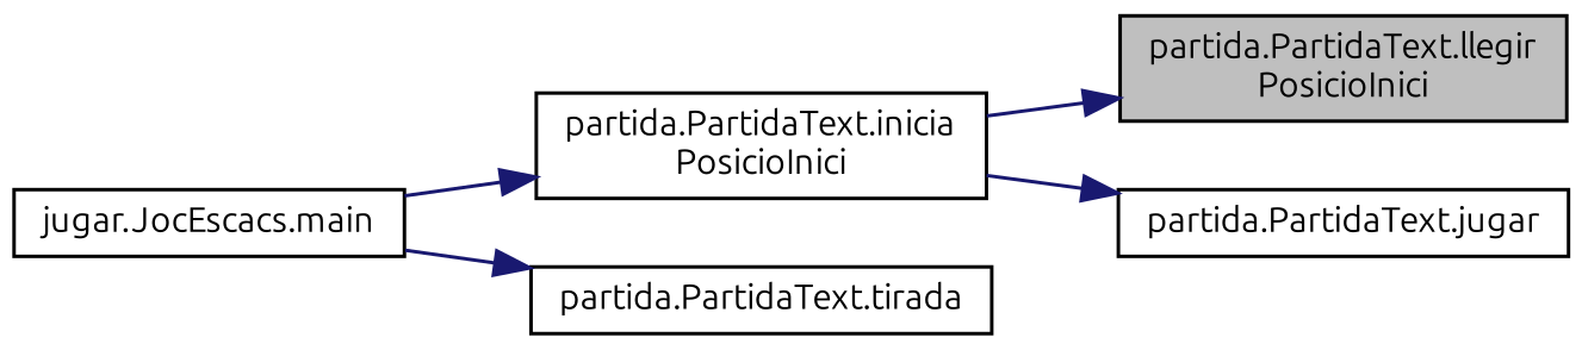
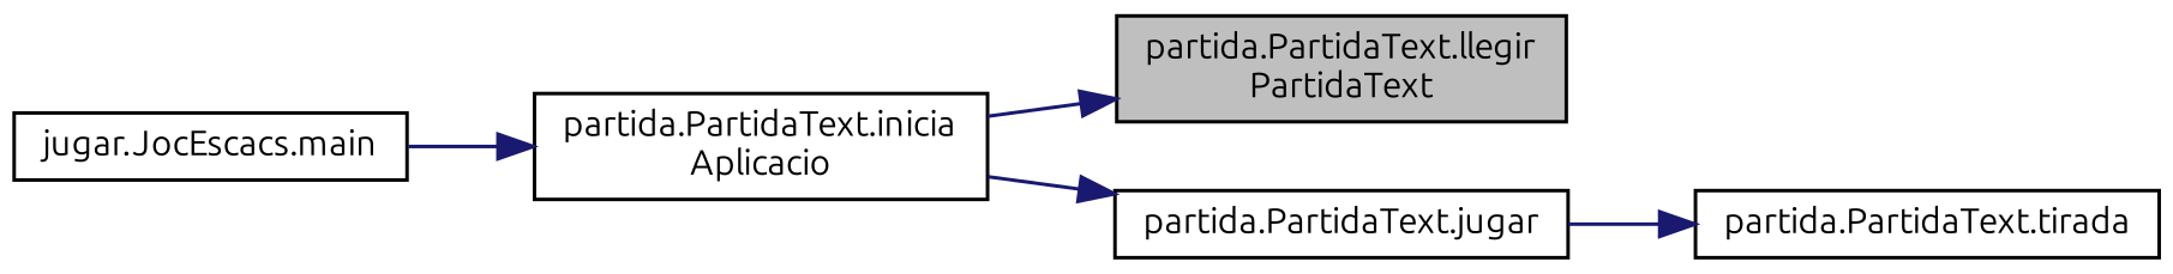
  digraph {
    fontname=Ubuntu
    rankdir=RL
    node [color=black fillcolor=white fontname=Ubuntu fontsize=10 shape=record style=filled]
    edge [color=midnightblue dir=back fontname=Ubuntu fontsize=10 labelfontname=Helvetica labelfontsize=10 style=solid]
-   n1 [fillcolor=grey75 fontcolor=black height=0.2 label="partida.PartidaText.llegir\lPosicioInici" width=0.4]
-   n2 [height=0.2 label="partida.PartidaText.inicia\lPosicioInici" width=0.4]
+   n1 [fillcolor=grey75 fontcolor=black height=0.2 label="partida.PartidaText.llegir\lPartidaText" width=0.4]
+   n2 [height=0.2 label="partida.PartidaText.inicia\lAplicacio" width=0.4]
    n3 [height=0.2 label="partida.PartidaText.tirada" width=0.4]
    n4 [height=0.2 label="partida.PartidaText.jugar" width=0.4]
    n5 [height=0.2 label="jugar.JocEscacs.main" width=0.4]
    n1 -> n2
    n2 -> n5
-   n3 -> n5
+   n3 -> n4
    n4 -> n2
  }
